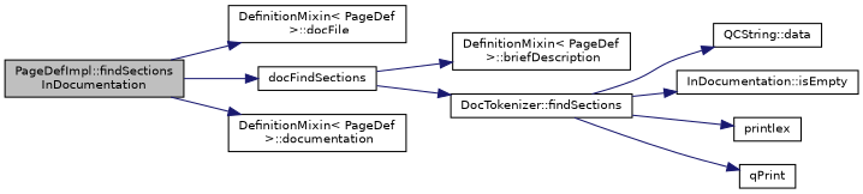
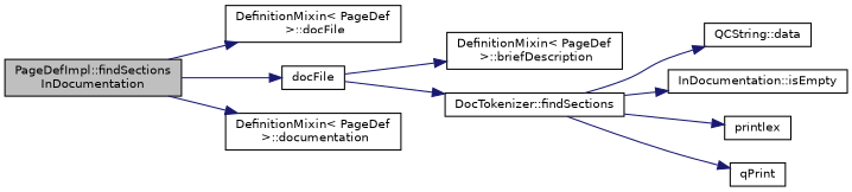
  digraph {
    rankdir=LR
    node [color=black fillcolor=white fontname=Helvetica fontsize=10 shape=record style=filled]
    edge [color=midnightblue fontname=Helvetica fontsize=10 labelfontname=Helvetica labelfontsize=10 style=solid]
    n1 [fillcolor=grey75 fontcolor=black height=0.2 label="PageDefImpl::findSections\lInDocumentation" width=0.4]
    n2 [height=0.2 label="DefinitionMixin\< PageDef\l \>::docFile" width=0.4]
-   n3 [height=0.2 label=docFindSections width=0.4]
+   n3 [height=0.2 label=docFile width=0.4]
    n4 [height=0.2 label="DefinitionMixin\< PageDef\l \>::documentation" width=0.4]
    n5 [height=0.2 label="DefinitionMixin\< PageDef\l \>::briefDescription" width=0.4]
    n6 [height=0.2 label="DocTokenizer::findSections" width=0.4]
    n7 [height=0.2 label="QCString::data" width=0.4]
    n8 [height=0.2 label="InDocumentation::isEmpty" width=0.4]
    n9 [height=0.2 label=printlex width=0.4]
    n10 [height=0.2 label=qPrint width=0.4]
    n1 -> n2
    n1 -> n3
    n1 -> n4
    n3 -> n5
    n3 -> n6
    n6 -> n7
    n6 -> n8
    n6 -> n9
    n6 -> n10
  }
